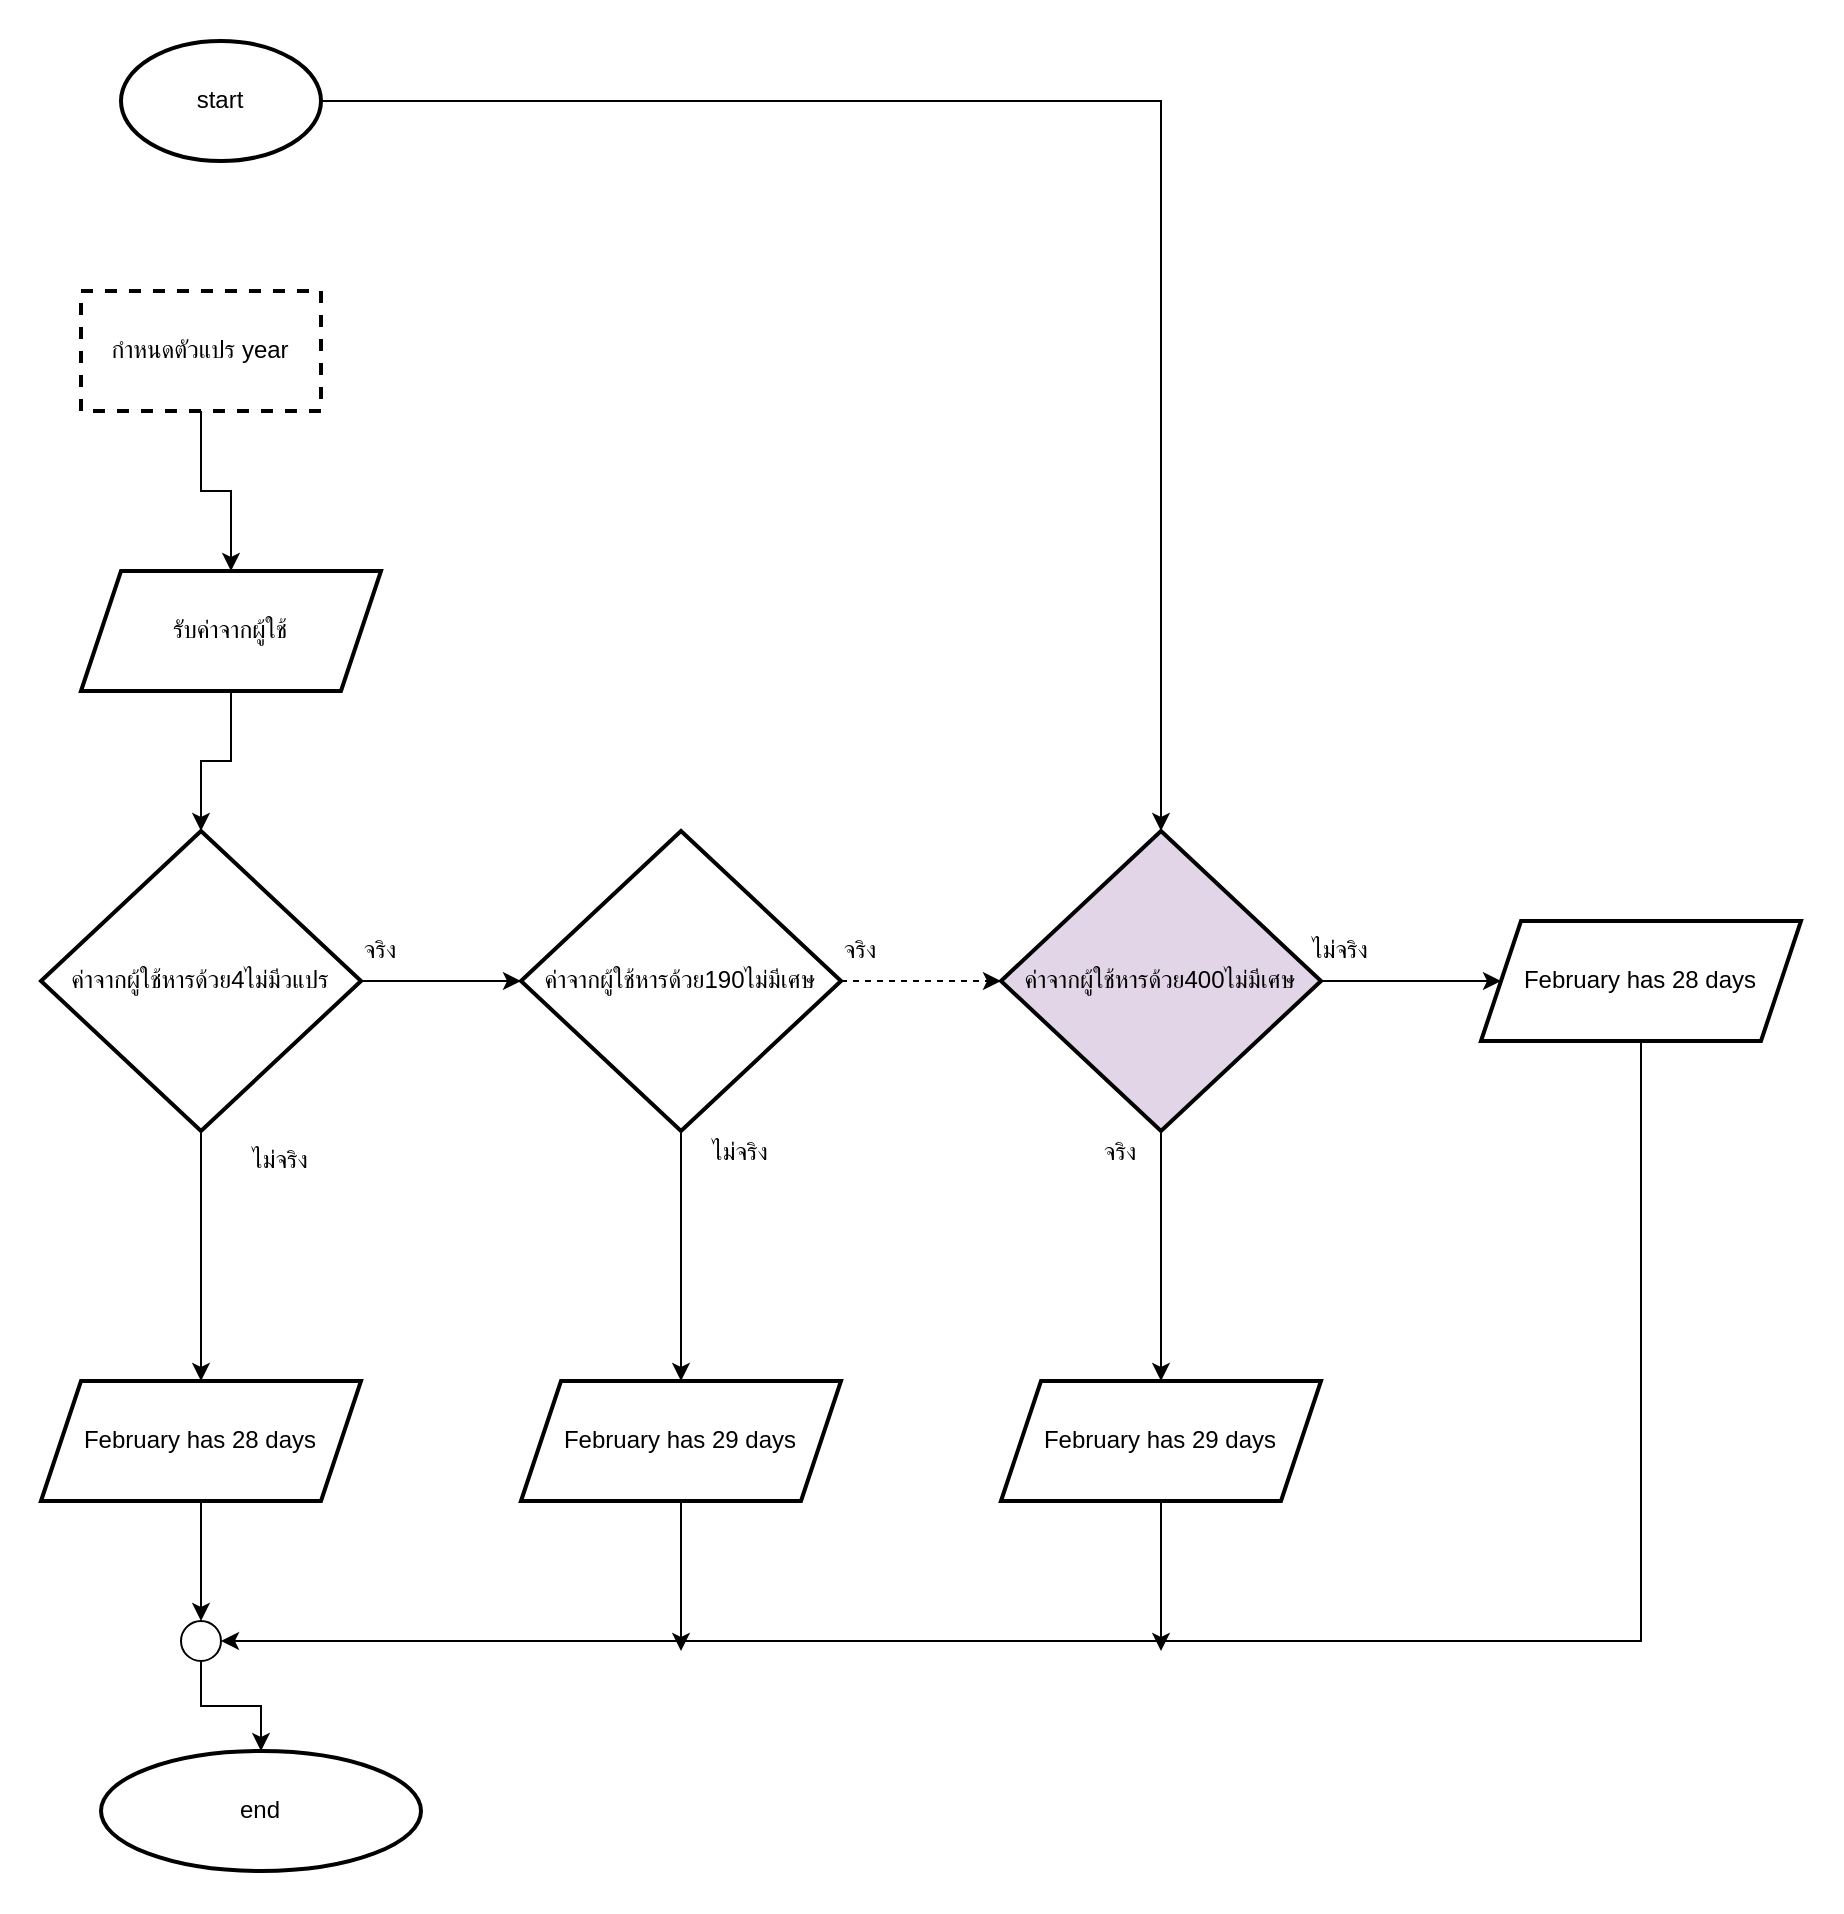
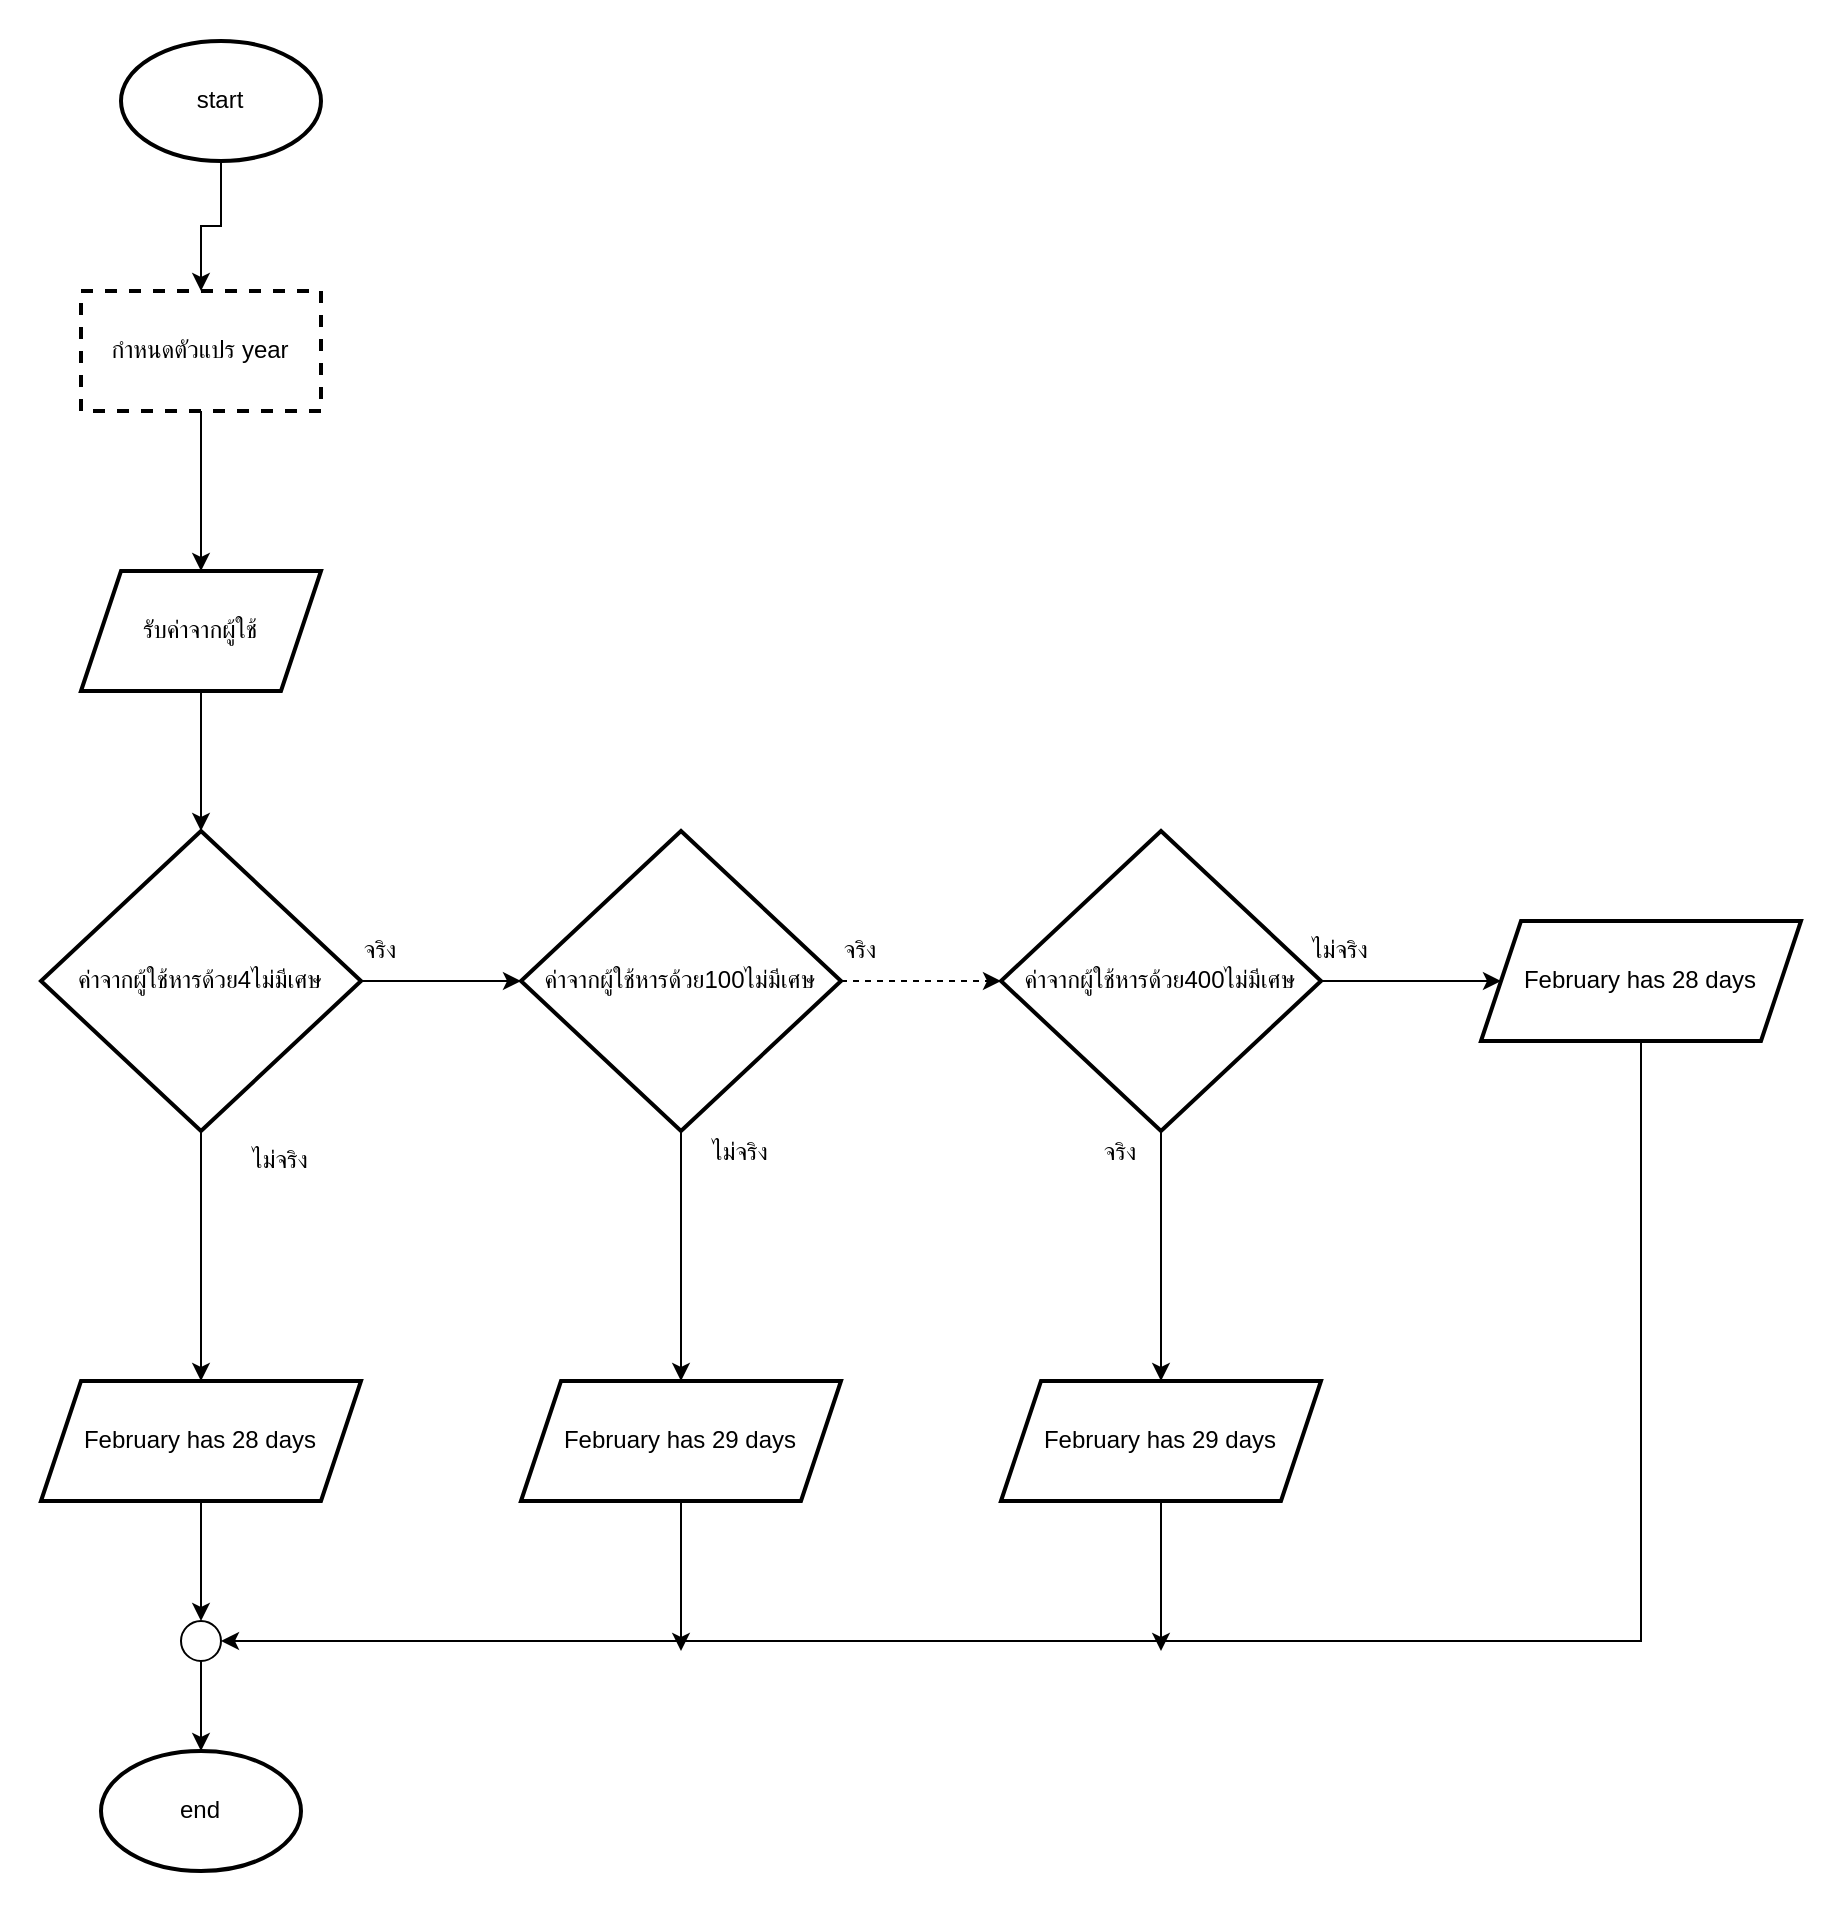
  <mxCell id="0" />
  <mxCell id="1" parent="0" />
- <mxCell id="2" value="" style="edgeStyle=orthogonalEdgeStyle;rounded=0;orthogonalLoop=1;jettySize=auto;html=1;" edge="1" parent="1" source="3" target="17"><mxGeometry relative="1" as="geometry" /></mxCell>
+ <mxCell id="2" value="" style="edgeStyle=orthogonalEdgeStyle;rounded=0;orthogonalLoop=1;jettySize=auto;html=1;" edge="1" parent="1" source="3" target="5"><mxGeometry relative="1" as="geometry" /></mxCell>
  <mxCell id="3" value="start" style="strokeWidth=2;html=1;shape=mxgraph.flowchart.start_1;whiteSpace=wrap;" vertex="1" parent="1"><mxGeometry x="60" y="20" width="100" height="60" as="geometry" /></mxCell>
  <mxCell id="4" value="" style="edgeStyle=orthogonalEdgeStyle;rounded=0;orthogonalLoop=1;jettySize=auto;html=1;" edge="1" parent="1" source="5" target="7"><mxGeometry relative="1" as="geometry" /></mxCell>
  <mxCell id="5" value="กำหนดตัวแปร year" style="whiteSpace=wrap;html=1;strokeWidth=2;dashed=1;" vertex="1" parent="1"><mxGeometry x="40" y="145" width="120" height="60" as="geometry" /></mxCell>
  <mxCell id="6" value="" style="edgeStyle=orthogonalEdgeStyle;rounded=0;orthogonalLoop=1;jettySize=auto;html=1;" edge="1" parent="1" source="7" target="10"><mxGeometry relative="1" as="geometry" /></mxCell>
- <mxCell id="7" value="รับค่าจากผู้ใช้" style="shape=parallelogram;perimeter=parallelogramPerimeter;whiteSpace=wrap;html=1;fixedSize=1;strokeWidth=2;" vertex="1" parent="1"><mxGeometry x="40" y="285" width="150" height="60" as="geometry" /></mxCell>
+ <mxCell id="7" value="รับค่าจากผู้ใช้" style="shape=parallelogram;perimeter=parallelogramPerimeter;whiteSpace=wrap;html=1;fixedSize=1;strokeWidth=2;" vertex="1" parent="1"><mxGeometry x="40" y="285" width="120" height="60" as="geometry" /></mxCell>
  <mxCell id="8" value="" style="edgeStyle=orthogonalEdgeStyle;rounded=0;orthogonalLoop=1;jettySize=auto;html=1;" edge="1" parent="1" source="10" target="13"><mxGeometry relative="1" as="geometry" /></mxCell>
  <mxCell id="9" value="" style="edgeStyle=orthogonalEdgeStyle;rounded=0;orthogonalLoop=1;jettySize=auto;html=1;" edge="1" parent="1" source="10" target="14"><mxGeometry relative="1" as="geometry" /></mxCell>
- <mxCell id="10" value="ค่าจากผู้ใช้หารด้วย4ไม่มีวแปร" style="rhombus;whiteSpace=wrap;html=1;strokeWidth=2;" vertex="1" parent="1"><mxGeometry x="20" y="415" width="160" height="150" as="geometry" /></mxCell>
+ <mxCell id="10" value="ค่าจากผู้ใช้หารด้วย4ไม่มีเศษ" style="rhombus;whiteSpace=wrap;html=1;strokeWidth=2;" vertex="1" parent="1"><mxGeometry x="20" y="415" width="160" height="150" as="geometry" /></mxCell>
  <mxCell id="11" value="" style="edgeStyle=orthogonalEdgeStyle;rounded=0;orthogonalLoop=1;jettySize=auto;html=1;dashed=1;" edge="1" parent="1" source="13" target="17"><mxGeometry relative="1" as="geometry" /></mxCell>
  <mxCell id="12" value="" style="edgeStyle=orthogonalEdgeStyle;rounded=0;orthogonalLoop=1;jettySize=auto;html=1;" edge="1" parent="1" source="13" target="19"><mxGeometry relative="1" as="geometry" /></mxCell>
- <mxCell id="13" value="ค่าจากผู้ใช้หารด้วย190ไม่มีเศษ" style="rhombus;whiteSpace=wrap;html=1;strokeWidth=2;" vertex="1" parent="1"><mxGeometry x="260" y="415" width="160" height="150" as="geometry" /></mxCell>
+ <mxCell id="13" value="ค่าจากผู้ใช้หารด้วย100ไม่มีเศษ" style="rhombus;whiteSpace=wrap;html=1;strokeWidth=2;" vertex="1" parent="1"><mxGeometry x="260" y="415" width="160" height="150" as="geometry" /></mxCell>
  <mxCell id="14" value="February has 28 days" style="shape=parallelogram;perimeter=parallelogramPerimeter;whiteSpace=wrap;html=1;fixedSize=1;strokeWidth=2;" vertex="1" parent="1"><mxGeometry x="20" y="690" width="160" height="60" as="geometry" /></mxCell>
  <mxCell id="15" value="" style="edgeStyle=orthogonalEdgeStyle;rounded=0;orthogonalLoop=1;jettySize=auto;html=1;" edge="1" parent="1" source="17" target="21"><mxGeometry relative="1" as="geometry" /></mxCell>
  <mxCell id="16" value="" style="edgeStyle=orthogonalEdgeStyle;rounded=0;orthogonalLoop=1;jettySize=auto;html=1;" edge="1" parent="1" source="17" target="23"><mxGeometry relative="1" as="geometry" /></mxCell>
- <mxCell id="17" value="ค่าจากผู้ใช้หารด้วย400ไม่มีเศษ" style="rhombus;whiteSpace=wrap;html=1;strokeWidth=2;fillColor=#e1d5e7;" vertex="1" parent="1"><mxGeometry x="500" y="415" width="160" height="150" as="geometry" /></mxCell>
+ <mxCell id="17" value="ค่าจากผู้ใช้หารด้วย400ไม่มีเศษ" style="rhombus;whiteSpace=wrap;html=1;strokeWidth=2;" vertex="1" parent="1"><mxGeometry x="500" y="415" width="160" height="150" as="geometry" /></mxCell>
  <mxCell id="18" style="edgeStyle=orthogonalEdgeStyle;rounded=0;orthogonalLoop=1;jettySize=auto;html=1;" edge="1" parent="1" source="19"><mxGeometry relative="1" as="geometry"><mxPoint x="340" y="825" as="targetPoint" /></mxGeometry></mxCell>
  <mxCell id="19" value="February has 29 days" style="shape=parallelogram;perimeter=parallelogramPerimeter;whiteSpace=wrap;html=1;fixedSize=1;strokeWidth=2;" vertex="1" parent="1"><mxGeometry x="260" y="690" width="160" height="60" as="geometry" /></mxCell>
  <mxCell id="20" style="edgeStyle=orthogonalEdgeStyle;rounded=0;orthogonalLoop=1;jettySize=auto;html=1;" edge="1" parent="1" source="21"><mxGeometry relative="1" as="geometry"><mxPoint x="580" y="825" as="targetPoint" /></mxGeometry></mxCell>
  <mxCell id="21" value="February has 29 days" style="shape=parallelogram;perimeter=parallelogramPerimeter;whiteSpace=wrap;html=1;fixedSize=1;strokeWidth=2;" vertex="1" parent="1"><mxGeometry x="500" y="690" width="160" height="60" as="geometry" /></mxCell>
  <mxCell id="22" style="edgeStyle=orthogonalEdgeStyle;rounded=0;orthogonalLoop=1;jettySize=auto;html=1;entryX=1;entryY=0.5;entryDx=0;entryDy=0;entryPerimeter=0;" edge="1" parent="1" source="23" target="26"><mxGeometry relative="1" as="geometry"><mxPoint x="630" y="845" as="targetPoint" /><Array as="points"><mxPoint x="820" y="820" /></Array></mxGeometry></mxCell>
  <mxCell id="23" value="February has 28 days" style="shape=parallelogram;perimeter=parallelogramPerimeter;whiteSpace=wrap;html=1;fixedSize=1;strokeWidth=2;" vertex="1" parent="1"><mxGeometry x="740" y="460" width="160" height="60" as="geometry" /></mxCell>
- <mxCell id="24" value="end" style="strokeWidth=2;html=1;shape=mxgraph.flowchart.start_1;whiteSpace=wrap;" vertex="1" parent="1"><mxGeometry x="50" y="875" width="160" height="60" as="geometry" /></mxCell>
+ <mxCell id="24" value="end" style="strokeWidth=2;html=1;shape=mxgraph.flowchart.start_1;whiteSpace=wrap;" vertex="1" parent="1"><mxGeometry x="50" y="875" width="100" height="60" as="geometry" /></mxCell>
  <mxCell id="25" value="" style="edgeStyle=orthogonalEdgeStyle;rounded=0;orthogonalLoop=1;jettySize=auto;html=1;" edge="1" parent="1" source="26" target="24"><mxGeometry relative="1" as="geometry" /></mxCell>
  <mxCell id="26" value="" style="verticalLabelPosition=bottom;verticalAlign=top;html=1;shape=mxgraph.flowchart.on-page_reference;" vertex="1" parent="1"><mxGeometry x="90" y="810" width="20" height="20" as="geometry" /></mxCell>
  <mxCell id="27" style="edgeStyle=orthogonalEdgeStyle;rounded=0;orthogonalLoop=1;jettySize=auto;html=1;entryX=0.5;entryY=0;entryDx=0;entryDy=0;entryPerimeter=0;" edge="1" parent="1" source="14" target="26"><mxGeometry relative="1" as="geometry" /></mxCell>
  <mxCell id="28" value="ไม่จริง" style="text;html=1;align=center;verticalAlign=middle;whiteSpace=wrap;rounded=0;" vertex="1" parent="1"><mxGeometry x="110" y="565" width="60" height="30" as="geometry" /></mxCell>
  <mxCell id="29" value="จริง" style="text;html=1;align=center;verticalAlign=middle;whiteSpace=wrap;rounded=0;" vertex="1" parent="1"><mxGeometry x="160" y="460" width="60" height="30" as="geometry" /></mxCell>
  <mxCell id="30" value="ไม่จริง" style="text;html=1;align=center;verticalAlign=middle;whiteSpace=wrap;rounded=0;" vertex="1" parent="1"><mxGeometry x="340" y="561" width="60" height="30" as="geometry" /></mxCell>
  <mxCell id="31" value="จริง" style="text;html=1;align=center;verticalAlign=middle;whiteSpace=wrap;rounded=0;" vertex="1" parent="1"><mxGeometry x="400" y="460" width="60" height="30" as="geometry" /></mxCell>
  <mxCell id="32" value="ไม่จริง" style="text;html=1;align=center;verticalAlign=middle;whiteSpace=wrap;rounded=0;" vertex="1" parent="1"><mxGeometry x="640" y="460" width="60" height="30" as="geometry" /></mxCell>
  <mxCell id="33" value="จริง" style="text;html=1;align=center;verticalAlign=middle;whiteSpace=wrap;rounded=0;" vertex="1" parent="1"><mxGeometry x="530" y="561" width="60" height="30" as="geometry" /></mxCell>
